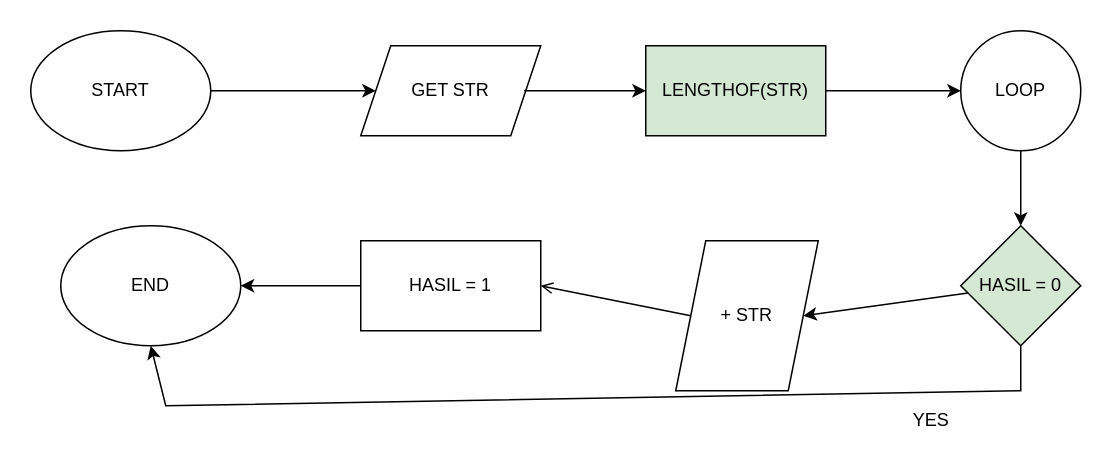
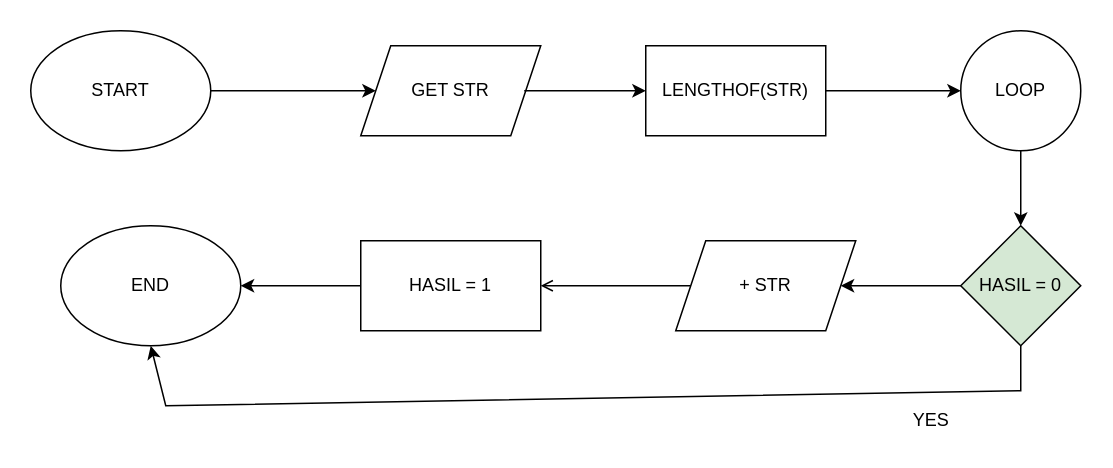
  <mxCell id="0" />
  <mxCell id="1" parent="0" />
  <mxCell id="2" value="START" style="ellipse;whiteSpace=wrap;html=1;" parent="1" vertex="1"><mxGeometry x="20" y="20" width="120" height="80" as="geometry" /></mxCell>
  <mxCell id="3" value="END" style="ellipse;whiteSpace=wrap;html=1;" parent="1" vertex="1"><mxGeometry x="40" y="150" width="120" height="80" as="geometry" /></mxCell>
  <mxCell id="4" value="GET STR" style="shape=parallelogram;perimeter=parallelogramPerimeter;whiteSpace=wrap;html=1;fixedSize=1;" parent="1" vertex="1"><mxGeometry x="240" y="30" width="120" height="60" as="geometry" /></mxCell>
- <mxCell id="5" value="LENGTHOF(STR)" style="rounded=0;whiteSpace=wrap;html=1;fillColor=#d5e8d4;" parent="1" vertex="1"><mxGeometry x="430" y="30" width="120" height="60" as="geometry" /></mxCell>
+ <mxCell id="5" value="LENGTHOF(STR)" style="rounded=0;whiteSpace=wrap;html=1;" parent="1" vertex="1"><mxGeometry x="430" y="30" width="120" height="60" as="geometry" /></mxCell>
  <mxCell id="6" value="LOOP" style="ellipse;whiteSpace=wrap;html=1;aspect=fixed;" parent="1" vertex="1"><mxGeometry x="640" y="20" width="80" height="80" as="geometry" /></mxCell>
  <mxCell id="7" value="HASIL = 0" style="rhombus;whiteSpace=wrap;html=1;fillColor=#d5e8d4;" parent="1" vertex="1"><mxGeometry x="640" y="150" width="80" height="80" as="geometry" /></mxCell>
- <mxCell id="8" value="+ STR" style="shape=parallelogram;perimeter=parallelogramPerimeter;whiteSpace=wrap;html=1;fixedSize=1;" parent="1" vertex="1"><mxGeometry x="450" y="160" width="95" height="100" as="geometry" /></mxCell>
+ <mxCell id="8" value="+ STR" style="shape=parallelogram;perimeter=parallelogramPerimeter;whiteSpace=wrap;html=1;fixedSize=1;" parent="1" vertex="1"><mxGeometry x="450" y="160" width="120" height="60" as="geometry" /></mxCell>
  <mxCell id="9" value="HASIL = 1" style="rounded=0;whiteSpace=wrap;html=1;" parent="1" vertex="1"><mxGeometry x="240" y="160" width="120" height="60" as="geometry" /></mxCell>
  <mxCell id="10" value="" style="endArrow=classic;html=1;rounded=0;entryX=0;entryY=0.5;entryDx=0;entryDy=0;" parent="1" target="6" edge="1"><mxGeometry width="50" height="50" relative="1" as="geometry"><mxPoint x="550" y="60" as="sourcePoint" /><mxPoint x="600" y="10" as="targetPoint" /></mxGeometry></mxCell>
  <mxCell id="11" value="" style="endArrow=classic;html=1;rounded=0;entryX=0;entryY=0.5;entryDx=0;entryDy=0;" parent="1" target="5" edge="1"><mxGeometry width="50" height="50" relative="1" as="geometry"><mxPoint x="349" y="60" as="sourcePoint" /><mxPoint x="399" y="10" as="targetPoint" /></mxGeometry></mxCell>
  <mxCell id="12" value="" style="endArrow=classic;html=1;rounded=0;entryX=0;entryY=0.5;entryDx=0;entryDy=0;" parent="1" target="4" edge="1"><mxGeometry width="50" height="50" relative="1" as="geometry"><mxPoint x="140" y="60" as="sourcePoint" /><mxPoint x="190" y="10" as="targetPoint" /></mxGeometry></mxCell>
  <mxCell id="13" value="" style="endArrow=open;html=1;rounded=0;exitX=0;exitY=0.5;exitDx=0;exitDy=0;entryX=1;entryY=0.5;entryDx=0;entryDy=0;" parent="1" source="8" target="9" edge="1"><mxGeometry width="50" height="50" relative="1" as="geometry"><mxPoint x="410" y="190" as="sourcePoint" /><mxPoint x="460" y="140" as="targetPoint" /></mxGeometry></mxCell>
  <mxCell id="14" value="" style="endArrow=classic;html=1;rounded=0;entryX=1;entryY=0.5;entryDx=0;entryDy=0;" parent="1" source="7" target="8" edge="1"><mxGeometry width="50" height="50" relative="1" as="geometry"><mxPoint x="670" y="250" as="sourcePoint" /><mxPoint x="630" y="210" as="targetPoint" /></mxGeometry></mxCell>
  <mxCell id="15" value="" style="endArrow=classic;html=1;rounded=0;entryX=0.5;entryY=0;entryDx=0;entryDy=0;" parent="1" target="7" edge="1"><mxGeometry width="50" height="50" relative="1" as="geometry"><mxPoint x="680" y="100" as="sourcePoint" /><mxPoint x="730" y="50" as="targetPoint" /></mxGeometry></mxCell>
  <mxCell id="16" value="" style="endArrow=classic;html=1;rounded=0;exitX=0;exitY=0.5;exitDx=0;exitDy=0;" parent="1" source="9" target="3" edge="1"><mxGeometry width="50" height="50" relative="1" as="geometry"><mxPoint x="240" y="200" as="sourcePoint" /><mxPoint x="290" y="150" as="targetPoint" /></mxGeometry></mxCell>
  <mxCell id="17" value="" style="endArrow=classic;html=1;rounded=0;entryX=0.5;entryY=1;entryDx=0;entryDy=0;" parent="1" target="3" edge="1"><mxGeometry width="50" height="50" relative="1" as="geometry"><mxPoint x="680" y="230" as="sourcePoint" /><mxPoint x="100" y="240" as="targetPoint" /><Array as="points"><mxPoint x="680" y="260" /><mxPoint x="110" y="270" /></Array></mxGeometry></mxCell>
  <mxCell id="18" value="YES" style="text;html=1;align=center;verticalAlign=middle;resizable=0;points=[];autosize=1;strokeColor=none;fillColor=none;" parent="1" vertex="1"><mxGeometry x="600" y="270" width="40" height="20" as="geometry" /></mxCell>
